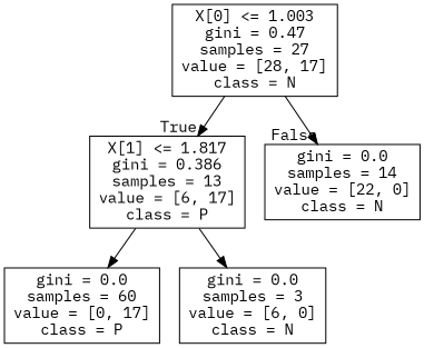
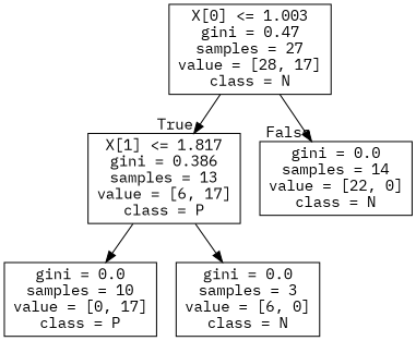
  digraph {
    fontname="IBM Plex Mono"
    node [shape=box fontname="IBM Plex Mono"]
    edge [fontname="IBM Plex Mono"]
    n1 [label="X[0] <= 1.003\ngini = 0.47\nsamples = 27\nvalue = [28, 17]\nclass = N"]
    n2 [label="X[1] <= 1.817\ngini = 0.386\nsamples = 13\nvalue = [6, 17]\nclass = P"]
    n3 [label="gini = 0.0\nsamples = 14\nvalue = [22, 0]\nclass = N"]
-   n4 [label="gini = 0.0\nsamples = 60\nvalue = [0, 17]\nclass = P"]
+   n4 [label="gini = 0.0\nsamples = 10\nvalue = [0, 17]\nclass = P"]
    n5 [label="gini = 0.0\nsamples = 3\nvalue = [6, 0]\nclass = N"]
    n1 -> n2 [headlabel=True labelangle=45 labeldistance=2.5]
    n1 -> n3 [headlabel=False labelangle=-45 labeldistance=2.5]
    n2 -> n4
    n2 -> n5
  }
